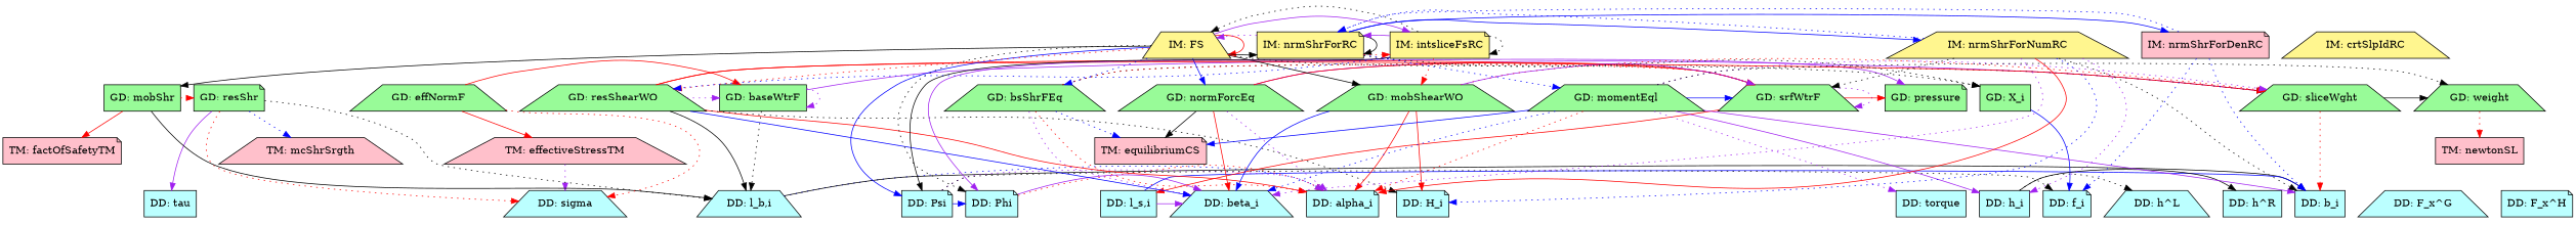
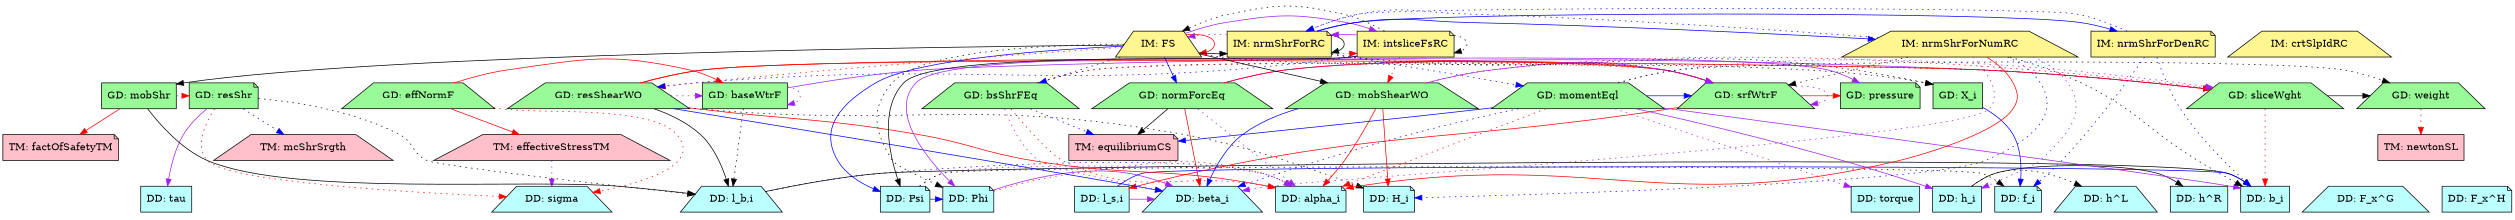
  digraph {
    node [color=black fillcolor=paleturquoise1 shape=trapezium style=filled]
    edge [color=red style=dotted]
    n1 [label="DD: l_b,i"]
    n2 [label="DD: alpha_i" shape=note]
    n3 [label="DD: b_i" shape=box]
    n4 [label="DD: l_s,i" shape=box]
    n5 [label="DD: beta_i"]
    n6 [label="DD: h_i" shape=box]
    n7 [label="DD: h^R" shape=box]
    n8 [label="DD: h^L"]
    n9 [label="DD: Phi" shape=note]
    n10 [label="DD: f_i" shape=note]
    n11 [label="DD: Psi" shape=note]
    n12 [label="DD: sigma"]
    n13 [label="DD: tau" shape=box]
    n14 [label="DD: H_i" shape=note]
    n15 [label="DD: torque" shape=box]
    n16 [label="DD: F_x^G"]
    n17 [label="DD: F_x^H" shape=note]
    n18 [fillcolor=pink label="TM: effectiveStressTM"]
    n19 [fillcolor=pink label="TM: equilibriumCS" shape=note]
    n20 [fillcolor=pink label="TM: mcShrSrgth"]
    n21 [fillcolor=pink label="TM: factOfSafetyTM" shape=note]
    n22 [fillcolor=pink label="TM: newtonSL" shape=box]
    n23 [fillcolor=palegreen label="GD: normForcEq"]
    n24 [fillcolor=palegreen label="GD: sliceWght"]
    n25 [fillcolor=palegreen label="GD: srfWtrF"]
    n26 [fillcolor=palegreen label="GD: bsShrFEq"]
    n27 [fillcolor=palegreen label="GD: resShr" shape=note]
    n28 [fillcolor=palegreen label="GD: mobShr" shape=box]
    n29 [fillcolor=palegreen label="GD: effNormF"]
    n30 [fillcolor=palegreen label="GD: baseWtrF" shape=box]
    n31 [fillcolor=palegreen label="GD: resShearWO"]
    n32 [fillcolor=palegreen label="GD: mobShearWO"]
    n33 [fillcolor=palegreen label="GD: X_i" shape=box]
    n34 [fillcolor=palegreen label="GD: momentEql"]
    n35 [fillcolor=palegreen label="GD: weight"]
    n36 [fillcolor=palegreen label="GD: pressure" shape=note]
    n37 [fillcolor=khaki1 label="IM: FS"]
    n38 [fillcolor=khaki1 label="IM: nrmShrForRC" shape=note]
    n39 [fillcolor=khaki1 label="IM: intsliceFsRC" shape=note]
    n40 [fillcolor=khaki1 label="IM: nrmShrForNumRC"]
-   n41 [fillcolor=pink label="IM: nrmShrForDenRC" shape=note]
+   n41 [fillcolor=khaki1 label="IM: nrmShrForDenRC" shape=note]
    n42 [fillcolor=khaki1 label="IM: crtSlpIdRC"]
    subgraph sub_1 {
      rank=same
      n1
      n2
      n3
      n4
      n5
      n6
      n7
      n8
      n9
      n10
      n11
      n12
      n13
      n14
      n15
      n16
      n17
    }
    subgraph sub_2 {
      rank=same
      n18
      n19
      n20
      n21
      n22
    }
    subgraph sub_3 {
      rank=same
      n23
      n24
      n25
      n26
      n27
      n28
      n29
      n30
      n31
      n32
      n33
      n34
      n35
      n36
    }
    subgraph sub_4 {
      rank=same
      n37
      n38
      n39
      n40
      n41
      n42
    }
    n1 -> n2 [color=blue]
    n1 -> n3 [color=black style=solid]
    n4 -> n3 [color=blue style=solid]
    n4 -> n5 [color=purple style=solid]
    n6 -> n7 [color=black style=solid]
    n6 -> n8 [color=black]
    n9 -> n2
    n9 -> n5 [color=purple style=solid]
    n11 -> n2 [color=purple]
    n11 -> n9 [color=blue style=solid]
    n11 -> n10 [color=black]
    n18 -> n12 [color=purple]
    n23 -> n2 [color=purple]
    n23 -> n5 [style=solid]
    n23 -> n19 [color=black style=solid]
    n23 -> n24 [color=purple style=solid]
    n23 -> n25 [style=solid]
    n24 -> n3
    n24 -> n35 [color=black style=solid]
    n25 -> n4 [style=solid]
    n25 -> n25 [color=purple]
    n25 -> n36 [style=solid]
    n26 -> n2
    n26 -> n5 [color=purple]
    n26 -> n19 [color=blue]
    n26 -> n24 [color=black]
    n26 -> n25
    n27 -> n1 [color=black]
    n27 -> n12
    n27 -> n13 [color=purple style=solid]
    n27 -> n20 [color=blue]
    n28 -> n1 [color=black style=solid]
    n28 -> n21 [style=solid]
    n28 -> n27
    n29 -> n12
    n29 -> n18 [style=solid]
    n29 -> n30 [style=solid]
    n30 -> n1 [color=black]
    n30 -> n30 [color=purple]
    n30 -> n36 [color=purple style=solid]
    n31 -> n1 [color=black style=solid]
    n31 -> n2 [style=solid]
    n31 -> n5 [color=blue style=solid]
    n31 -> n14 [color=black]
    n31 -> n24 [style=solid]
    n31 -> n25 [style=solid]
    n31 -> n30 [color=purple]
    n32 -> n2 [style=solid]
    n32 -> n5 [color=blue style=solid]
    n32 -> n14 [style=solid]
    n32 -> n24
    n32 -> n25 [color=purple style=solid]
    n33 -> n10 [color=blue style=solid]
    n34 -> n2
    n34 -> n3 [color=purple style=solid]
    n34 -> n5 [color=blue]
    n34 -> n6 [color=purple style=solid]
    n34 -> n15 [color=purple]
    n34 -> n19 [color=blue style=solid]
    n34 -> n24 [color=purple]
    n34 -> n25 [color=blue style=solid]
    n34 -> n35 [color=black]
    n35 -> n22
    n37 -> n9 [color=black]
    n37 -> n11 [color=blue style=solid]
    n37 -> n23 [color=blue style=solid]
    n37 -> n26 [color=blue]
    n37 -> n28 [color=black style=solid]
    n37 -> n31
    n37 -> n32 [color=black style=solid]
    n37 -> n33 [color=black]
    n37 -> n37 [style=solid]
    n37 -> n38 [color=black style=solid]
    n37 -> n39 [color=purple style=solid]
    n38 -> n33 [color=black]
    n38 -> n34 [color=blue]
    n38 -> n37 [color=purple]
    n38 -> n38 [color=black style=solid]
    n38 -> n39
    n38 -> n40 [color=blue style=solid]
    n38 -> n41 [color=blue style=solid]
    n39 -> n9 [color=purple style=solid]
    n39 -> n11 [color=black style=solid]
    n39 -> n31 [color=blue]
    n39 -> n32
    n39 -> n37 [color=black]
    n39 -> n38 [color=purple style=solid]
    n39 -> n39 [color=black]
    n40 -> n2 [style=solid]
    n40 -> n3 [color=black]
    n40 -> n5 [color=purple]
    n40 -> n6 [color=purple]
    n40 -> n14 [color=blue]
    n40 -> n25 [color=black]
    n40 -> n38 [color=blue]
    n41 -> n3 [color=blue]
    n41 -> n10 [color=blue]
    n41 -> n38 [color=blue]
  }
